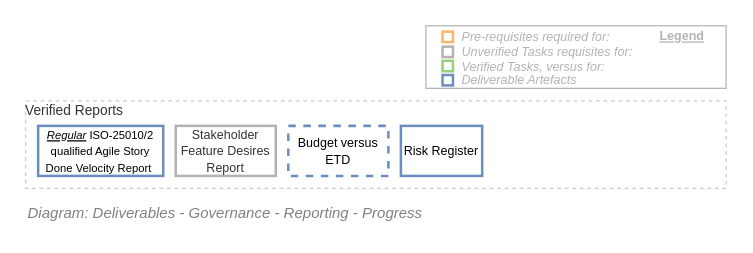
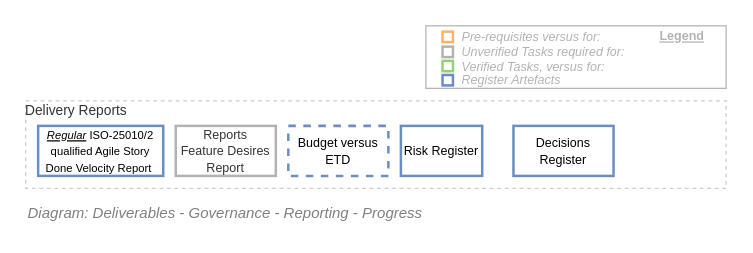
  <mxCell id="0" />
  <mxCell id="1" value="Diagram" parent="0" />
- <mxCell id="2" value="Verified Reports" style="rounded=0;whiteSpace=wrap;html=1;shadow=0;glass=0;comic=0;strokeColor=#CCCCCC;fillColor=none;fontSize=11;align=left;fontColor=#333333;recursiveResize=0;container=1;collapsible=0;verticalAlign=top;absoluteArcSize=1;spacing=0;spacingTop=-3;dashed=1;" vertex="1" parent="1"><mxGeometry x="20" y="80" width="560" height="70" as="geometry" /></mxCell>
+ <mxCell id="2" value="Delivery Reports" style="rounded=0;whiteSpace=wrap;html=1;shadow=0;glass=0;comic=0;strokeColor=#CCCCCC;fillColor=none;fontSize=11;align=left;fontColor=#333333;recursiveResize=0;container=1;collapsible=0;verticalAlign=top;absoluteArcSize=1;spacing=0;spacingTop=-3;dashed=1;" vertex="1" parent="1"><mxGeometry x="20" y="80" width="560" height="70" as="geometry" /></mxCell>
  <mxCell id="3" value="&lt;font style=&quot;font-size: 9px&quot;&gt;&lt;u&gt;&lt;i&gt;Regular&lt;/i&gt;&lt;/u&gt; ISO-25010/2&lt;br&gt;qualified Agile Story Done Velocity Report&amp;nbsp;&lt;/font&gt;" style="rounded=0;whiteSpace=wrap;html=1;shadow=0;glass=0;comic=0;strokeColor=#6c8ebf;fontSize=11;align=center;recursiveResize=0;container=1;collapsible=0;verticalAlign=middle;fillColor=none;strokeWidth=2;" vertex="1" parent="2"><mxGeometry x="10" y="20" width="100" height="40" as="geometry" /></mxCell>
  <mxCell id="4" value="&lt;font size=&quot;1&quot;&gt;Budget versus ETD&lt;/font&gt;" style="rounded=0;whiteSpace=wrap;html=1;shadow=0;glass=0;comic=0;strokeColor=#6c8ebf;fontSize=11;align=center;recursiveResize=0;container=1;collapsible=0;verticalAlign=middle;fillColor=none;strokeWidth=2;dashed=1;" vertex="1" parent="2"><mxGeometry x="210" y="20" width="80" height="40" as="geometry" /></mxCell>
  <mxCell id="5" value="&lt;font size=&quot;1&quot;&gt;Risk Register&lt;/font&gt;" style="rounded=0;whiteSpace=wrap;html=1;shadow=0;glass=0;comic=0;strokeColor=#6c8ebf;fontSize=11;align=center;recursiveResize=0;container=1;collapsible=0;verticalAlign=middle;fillColor=none;strokeWidth=2;" vertex="1" parent="2"><mxGeometry x="300" y="20" width="65" height="40" as="geometry" /></mxCell>
- <mxCell id="7" value="&lt;font style=&quot;font-size: 10px&quot;&gt;Stakeholder&lt;br&gt;Feature Desires&lt;br&gt;Report&lt;/font&gt;" style="rounded=0;whiteSpace=wrap;html=1;shadow=0;glass=0;comic=0;strokeColor=#B3B3B3;fillColor=none;fontSize=11;align=center;fontColor=#333333;recursiveResize=0;container=1;collapsible=0;strokeWidth=2;" vertex="1" parent="1"><mxGeometry x="140" y="100" width="80" height="40" as="geometry" /></mxCell>
+ <mxCell id="6" value="&lt;font size=&quot;1&quot;&gt;Decisions Register&lt;/font&gt;" style="rounded=0;whiteSpace=wrap;html=1;shadow=0;glass=0;comic=0;strokeColor=#6c8ebf;fontSize=11;align=center;recursiveResize=0;container=1;collapsible=0;verticalAlign=middle;fillColor=none;strokeWidth=2;" vertex="1" parent="2"><mxGeometry x="390" y="20" width="80" height="40" as="geometry" /></mxCell>
+ <mxCell id="7" value="&lt;font style=&quot;font-size: 10px&quot;&gt;Reports&lt;br&gt;Feature Desires&lt;br&gt;Report&lt;/font&gt;" style="rounded=0;whiteSpace=wrap;html=1;shadow=0;glass=0;comic=0;strokeColor=#B3B3B3;fillColor=none;fontSize=11;align=center;fontColor=#333333;recursiveResize=0;container=1;collapsible=0;strokeWidth=2;" vertex="1" parent="1"><mxGeometry x="140" y="100" width="80" height="40" as="geometry" /></mxCell>
  <mxCell id="8" value="Legend" parent="0" />
  <mxCell id="9" value="" style="rounded=0;whiteSpace=wrap;html=1;fontSize=10;align=left;container=1;collapsible=0;fontColor=#B3B3B3;strokeColor=#B3B3B3;" vertex="1" parent="8"><mxGeometry x="340" y="20" width="240" height="50" as="geometry" /></mxCell>
  <mxCell id="10" value="" style="whiteSpace=wrap;html=1;aspect=fixed;fillColor=none;fontSize=10;align=left;fontStyle=2;strokeWidth=2;strokeColor=#FFB366;" vertex="1" parent="9"><mxGeometry x="13.294" y="4.667" width="8.333" height="8.333" as="geometry" /></mxCell>
  <mxCell id="11" value="" style="whiteSpace=wrap;html=1;aspect=fixed;fillColor=none;fontSize=10;align=left;fontStyle=2;strokeWidth=2;strokeColor=#97D077;" vertex="1" parent="9"><mxGeometry x="13.294" y="28" width="8.333" height="8.333" as="geometry" /></mxCell>
  <mxCell id="12" value="" style="whiteSpace=wrap;html=1;aspect=fixed;strokeColor=#6c8ebf;fontSize=10;align=left;fontStyle=2;strokeWidth=2;fillColor=none;" vertex="1" parent="9"><mxGeometry x="13.294" y="39.333" width="8.333" height="8.333" as="geometry" /></mxCell>
- <mxCell id="13" value="Pre-requisites required for:" style="text;html=1;strokeColor=none;fillColor=none;align=left;verticalAlign=middle;whiteSpace=wrap;rounded=0;fontSize=10;fontStyle=2;fontColor=#B3B3B3;" vertex="1" parent="9"><mxGeometry x="26.595" y="4.667" width="213.405" height="8.333" as="geometry" /></mxCell>
+ <mxCell id="13" value="Pre-requisites versus for:" style="text;html=1;strokeColor=none;fillColor=none;align=left;verticalAlign=middle;whiteSpace=wrap;rounded=0;fontSize=10;fontStyle=2;fontColor=#B3B3B3;" vertex="1" parent="9"><mxGeometry x="26.595" y="4.667" width="213.405" height="8.333" as="geometry" /></mxCell>
  <mxCell id="14" value="Verified Tasks, versus for:" style="text;html=1;strokeColor=none;fillColor=none;align=left;verticalAlign=middle;whiteSpace=wrap;rounded=0;fontSize=10;fontStyle=2;fontColor=#B3B3B3;" vertex="1" parent="9"><mxGeometry x="26.59" y="30" width="213.41" height="6.33" as="geometry" /></mxCell>
- <mxCell id="15" value="Deliverable Artefacts" style="text;html=1;strokeColor=none;fillColor=none;align=left;verticalAlign=middle;whiteSpace=wrap;rounded=0;fontSize=10;fontStyle=2;fontColor=#B3B3B3;" vertex="1" parent="9"><mxGeometry x="26.595" y="39.333" width="213.405" height="8.333" as="geometry" /></mxCell>
+ <mxCell id="15" value="Register Artefacts" style="text;html=1;strokeColor=none;fillColor=none;align=left;verticalAlign=middle;whiteSpace=wrap;rounded=0;fontSize=10;fontStyle=2;fontColor=#B3B3B3;" vertex="1" parent="9"><mxGeometry x="26.595" y="39.333" width="213.405" height="8.333" as="geometry" /></mxCell>
  <mxCell id="16" value="Legend" style="text;html=1;strokeColor=none;fillColor=none;align=center;verticalAlign=middle;whiteSpace=wrap;rounded=0;fontSize=10;fontStyle=5;fontColor=#B3B3B3;" vertex="1" parent="9"><mxGeometry x="180" width="50" height="16.67" as="geometry" /></mxCell>
  <mxCell id="17" value="" style="whiteSpace=wrap;html=1;aspect=fixed;fontSize=10;align=left;fontStyle=2;strokeWidth=2;fontColor=#333333;fillColor=none;strokeColor=#B3B3B3;" vertex="1" parent="9"><mxGeometry x="13.294" y="16.667" width="8.333" height="8.333" as="geometry" /></mxCell>
- <mxCell id="18" value="Unverified Tasks requisites for:" style="text;html=1;strokeColor=none;fillColor=none;align=left;verticalAlign=middle;whiteSpace=wrap;rounded=0;fontSize=10;fontStyle=2;fontColor=#B3B3B3;" vertex="1" parent="9"><mxGeometry x="26.595" y="16.667" width="213.405" height="8.333" as="geometry" /></mxCell>
+ <mxCell id="18" value="Unverified Tasks required for:" style="text;html=1;strokeColor=none;fillColor=none;align=left;verticalAlign=middle;whiteSpace=wrap;rounded=0;fontSize=10;fontStyle=2;fontColor=#B3B3B3;" vertex="1" parent="9"><mxGeometry x="26.595" y="16.667" width="213.405" height="8.333" as="geometry" /></mxCell>
  <mxCell id="19" value="Title/Diagram" parent="0" />
  <mxCell id="20" value="&lt;font style=&quot;font-size: 12px&quot;&gt;Diagram: Deliverables - Governance - Reporting - Progress&lt;br style=&quot;font-size: 12px&quot;&gt;&lt;/font&gt;" style="text;strokeColor=none;fillColor=none;html=1;fontSize=12;fontStyle=2;verticalAlign=middle;align=left;shadow=0;glass=0;comic=0;opacity=30;fontColor=#808080;rounded=0;" vertex="1" parent="19"><mxGeometry x="20" y="160" width="560" height="20" as="geometry" /></mxCell>
